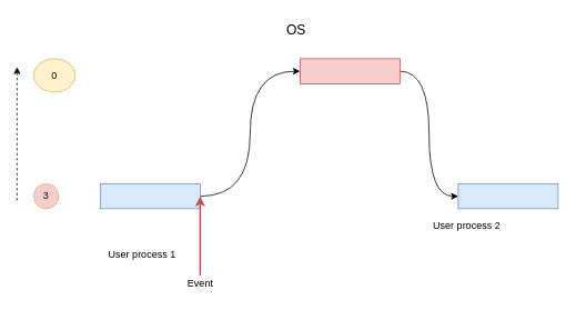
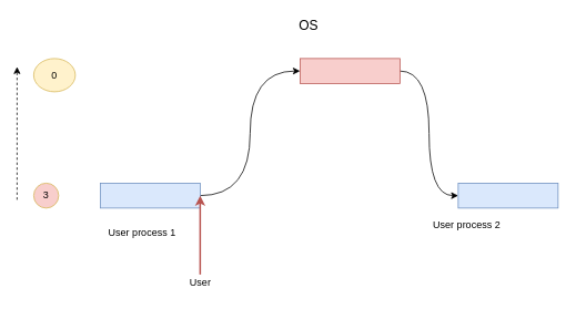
  <mxCell id="0" />
  <mxCell id="1" parent="0" />
  <mxCell id="2" style="edgeStyle=orthogonalEdgeStyle;rounded=0;orthogonalLoop=1;jettySize=auto;html=1;entryX=0;entryY=0.5;entryDx=0;entryDy=0;curved=1;" edge="1" parent="1" source="3" target="5"><mxGeometry relative="1" as="geometry" /></mxCell>
  <mxCell id="3" value="" style="rounded=0;whiteSpace=wrap;html=1;fillColor=#dae8fc;strokeColor=#6c8ebf;" vertex="1" parent="1"><mxGeometry x="120" y="220" width="120" height="30" as="geometry" /></mxCell>
  <mxCell id="4" style="edgeStyle=orthogonalEdgeStyle;curved=1;rounded=0;orthogonalLoop=1;jettySize=auto;html=1;entryX=0;entryY=0.5;entryDx=0;entryDy=0;" edge="1" parent="1" source="5" target="6"><mxGeometry relative="1" as="geometry" /></mxCell>
  <mxCell id="5" value="" style="rounded=0;whiteSpace=wrap;html=1;fillColor=#f8cecc;strokeColor=#b85450;" vertex="1" parent="1"><mxGeometry x="360" y="70" width="120" height="30" as="geometry" /></mxCell>
  <mxCell id="6" value="" style="rounded=0;whiteSpace=wrap;html=1;fillColor=#dae8fc;strokeColor=#6c8ebf;" vertex="1" parent="1"><mxGeometry x="550" y="220" width="120" height="30" as="geometry" /></mxCell>
  <mxCell id="7" value="3" style="ellipse;whiteSpace=wrap;html=1;aspect=fixed;fillColor=#f8cecc;strokeColor=#d6b656;" vertex="1" parent="1"><mxGeometry x="40" y="220" width="30" height="30" as="geometry" /></mxCell>
  <mxCell id="8" value="0" style="ellipse;whiteSpace=wrap;html=1;aspect=fixed;fillColor=#fff2cc;strokeColor=#d6b656;" vertex="1" parent="1"><mxGeometry x="40" y="70" width="50" height="40" as="geometry" /></mxCell>
  <mxCell id="9" value="" style="endArrow=classic;html=1;dashed=1;" edge="1" parent="1"><mxGeometry width="50" height="50" relative="1" as="geometry"><mxPoint x="20" y="240" as="sourcePoint" /><mxPoint x="20" y="80" as="targetPoint" /></mxGeometry></mxCell>
- <mxCell id="10" value="&lt;font style=&quot;font-size: 16px&quot;&gt;OS&lt;/font&gt;" style="text;html=1;align=center;verticalAlign=middle;resizable=0;points=[];autosize=1;" vertex="1" parent="1"><mxGeometry x="335" y="25" width="40" height="20" as="geometry" /></mxCell>
- <mxCell id="11" value="User process 1" style="text;html=1;align=center;verticalAlign=middle;resizable=0;points=[];autosize=1;" vertex="1" parent="1"><mxGeometry x="120" y="295" width="100" height="20" as="geometry" /></mxCell>
+ <mxCell id="10" value="&lt;font style=&quot;font-size: 16px&quot;&gt;OS&lt;/font&gt;" style="text;html=1;align=center;verticalAlign=middle;resizable=0;points=[];autosize=1;" vertex="1" parent="1"><mxGeometry x="350" y="20" width="40" height="20" as="geometry" /></mxCell>
+ <mxCell id="11" value="User process 1" style="text;html=1;align=center;verticalAlign=middle;resizable=0;points=[];autosize=1;" vertex="1" parent="1"><mxGeometry x="120" y="270" width="100" height="20" as="geometry" /></mxCell>
  <mxCell id="12" value="User process 2" style="text;html=1;align=center;verticalAlign=middle;resizable=0;points=[];autosize=1;" vertex="1" parent="1"><mxGeometry x="510" y="260" width="100" height="20" as="geometry" /></mxCell>
  <mxCell id="13" value="" style="endArrow=classic;html=1;entryX=1;entryY=0.5;entryDx=0;entryDy=0;strokeWidth=2;fillColor=#f8cecc;strokeColor=#b85450;" edge="1" parent="1" target="3"><mxGeometry width="50" height="50" relative="1" as="geometry"><mxPoint x="240" y="330" as="sourcePoint" /><mxPoint x="340" y="260" as="targetPoint" /></mxGeometry></mxCell>
- <mxCell id="14" value="Event" style="text;html=1;align=center;verticalAlign=middle;resizable=0;points=[];autosize=1;" vertex="1" parent="1"><mxGeometry x="215" y="330" width="50" height="20" as="geometry" /></mxCell>
+ <mxCell id="14" value="User" style="text;html=1;align=center;verticalAlign=middle;resizable=0;points=[];autosize=1;" vertex="1" parent="1"><mxGeometry x="215" y="330" width="50" height="20" as="geometry" /></mxCell>
